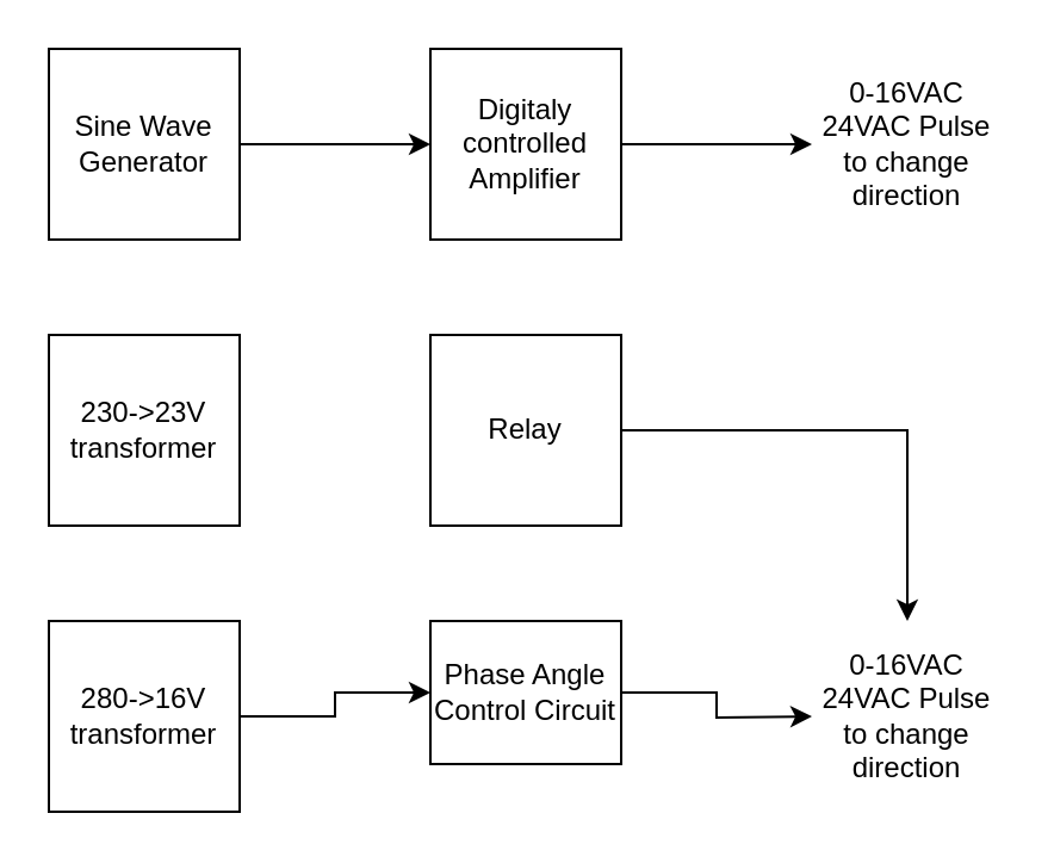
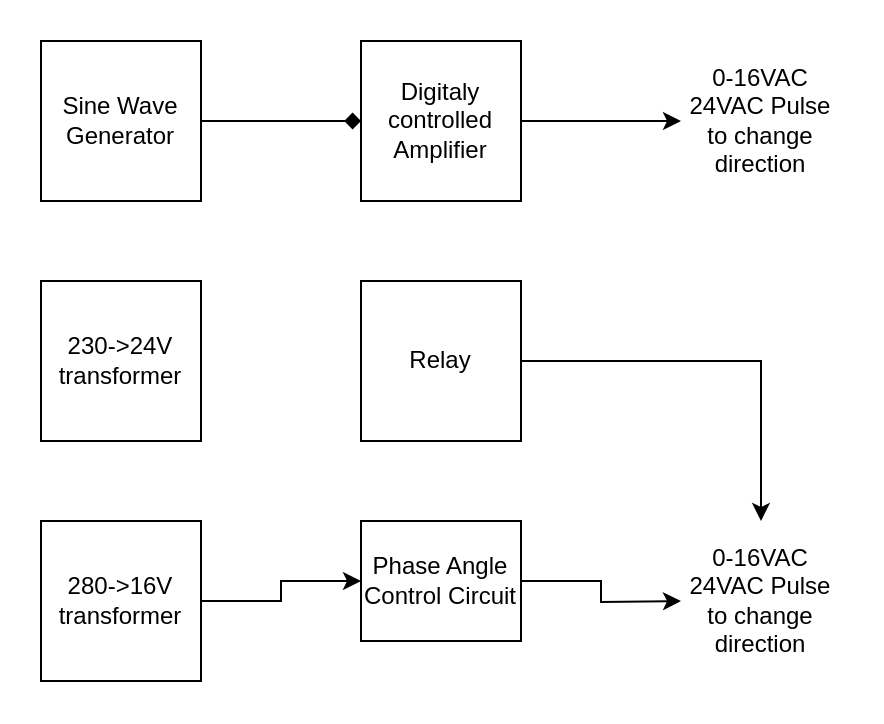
  <mxCell id="0" />
  <mxCell id="1" parent="0" />
- <mxCell id="2" style="edgeStyle=orthogonalEdgeStyle;rounded=0;orthogonalLoop=1;jettySize=auto;html=1;exitX=1;exitY=0.5;exitDx=0;exitDy=0;entryX=0;entryY=0.5;entryDx=0;entryDy=0;" edge="1" parent="1" source="3" target="5"><mxGeometry relative="1" as="geometry" /></mxCell>
+ <mxCell id="2" style="edgeStyle=orthogonalEdgeStyle;rounded=0;orthogonalLoop=1;jettySize=auto;html=1;exitX=1;exitY=0.5;exitDx=0;exitDy=0;entryX=0;entryY=0.5;entryDx=0;entryDy=0;endArrow=diamond;" edge="1" parent="1" source="3" target="5"><mxGeometry relative="1" as="geometry" /></mxCell>
  <mxCell id="3" value="Sine Wave Generator" style="whiteSpace=wrap;html=1;aspect=fixed;" vertex="1" parent="1"><mxGeometry x="20" y="20" width="80" height="80" as="geometry" /></mxCell>
  <mxCell id="4" style="edgeStyle=orthogonalEdgeStyle;rounded=0;orthogonalLoop=1;jettySize=auto;html=1;exitX=1;exitY=0.5;exitDx=0;exitDy=0;" edge="1" parent="1" source="5"><mxGeometry relative="1" as="geometry"><mxPoint x="340" y="60" as="targetPoint" /></mxGeometry></mxCell>
  <mxCell id="5" value="Digitaly controlled Amplifier" style="whiteSpace=wrap;html=1;aspect=fixed;" vertex="1" parent="1"><mxGeometry x="180" y="20" width="80" height="80" as="geometry" /></mxCell>
  <mxCell id="6" value="0-16VAC&lt;br&gt;24VAC Pulse to change direction" style="text;html=1;strokeColor=none;fillColor=none;align=center;verticalAlign=middle;whiteSpace=wrap;rounded=0;" vertex="1" parent="1"><mxGeometry x="340" y="20" width="80" height="80" as="geometry" /></mxCell>
- <mxCell id="7" value="230-&amp;gt;23V transformer" style="whiteSpace=wrap;html=1;aspect=fixed;" vertex="1" parent="1"><mxGeometry x="20" y="140" width="80" height="80" as="geometry" /></mxCell>
+ <mxCell id="7" value="230-&amp;gt;24V transformer" style="whiteSpace=wrap;html=1;aspect=fixed;" vertex="1" parent="1"><mxGeometry x="20" y="140" width="80" height="80" as="geometry" /></mxCell>
  <mxCell id="8" style="edgeStyle=orthogonalEdgeStyle;rounded=0;orthogonalLoop=1;jettySize=auto;html=1;" edge="1" parent="1" source="9"><mxGeometry relative="1" as="geometry"><mxPoint x="340" y="300" as="targetPoint" /></mxGeometry></mxCell>
  <mxCell id="9" value="Phase Angle Control Circuit" style="whiteSpace=wrap;html=1;aspect=fixed;" vertex="1" parent="1"><mxGeometry x="180" y="260" width="80" height="60" as="geometry" /></mxCell>
  <mxCell id="10" value="0-16VAC&lt;br&gt;24VAC Pulse to change direction" style="text;html=1;strokeColor=none;fillColor=none;align=center;verticalAlign=middle;whiteSpace=wrap;rounded=0;" vertex="1" parent="1"><mxGeometry x="340" y="260" width="80" height="80" as="geometry" /></mxCell>
  <mxCell id="11" style="edgeStyle=orthogonalEdgeStyle;rounded=0;orthogonalLoop=1;jettySize=auto;html=1;exitX=1;exitY=0.5;exitDx=0;exitDy=0;entryX=0;entryY=0.5;entryDx=0;entryDy=0;" edge="1" parent="1" source="12" target="9"><mxGeometry relative="1" as="geometry" /></mxCell>
  <mxCell id="12" value="280-&amp;gt;16V transformer" style="whiteSpace=wrap;html=1;aspect=fixed;" vertex="1" parent="1"><mxGeometry x="20" y="260" width="80" height="80" as="geometry" /></mxCell>
  <mxCell id="13" style="edgeStyle=orthogonalEdgeStyle;rounded=0;orthogonalLoop=1;jettySize=auto;html=1;exitX=1;exitY=0.5;exitDx=0;exitDy=0;" edge="1" parent="1" source="14" target="10"><mxGeometry relative="1" as="geometry" /></mxCell>
  <mxCell id="14" value="Relay" style="whiteSpace=wrap;html=1;aspect=fixed;" vertex="1" parent="1"><mxGeometry x="180" y="140" width="80" height="80" as="geometry" /></mxCell>
